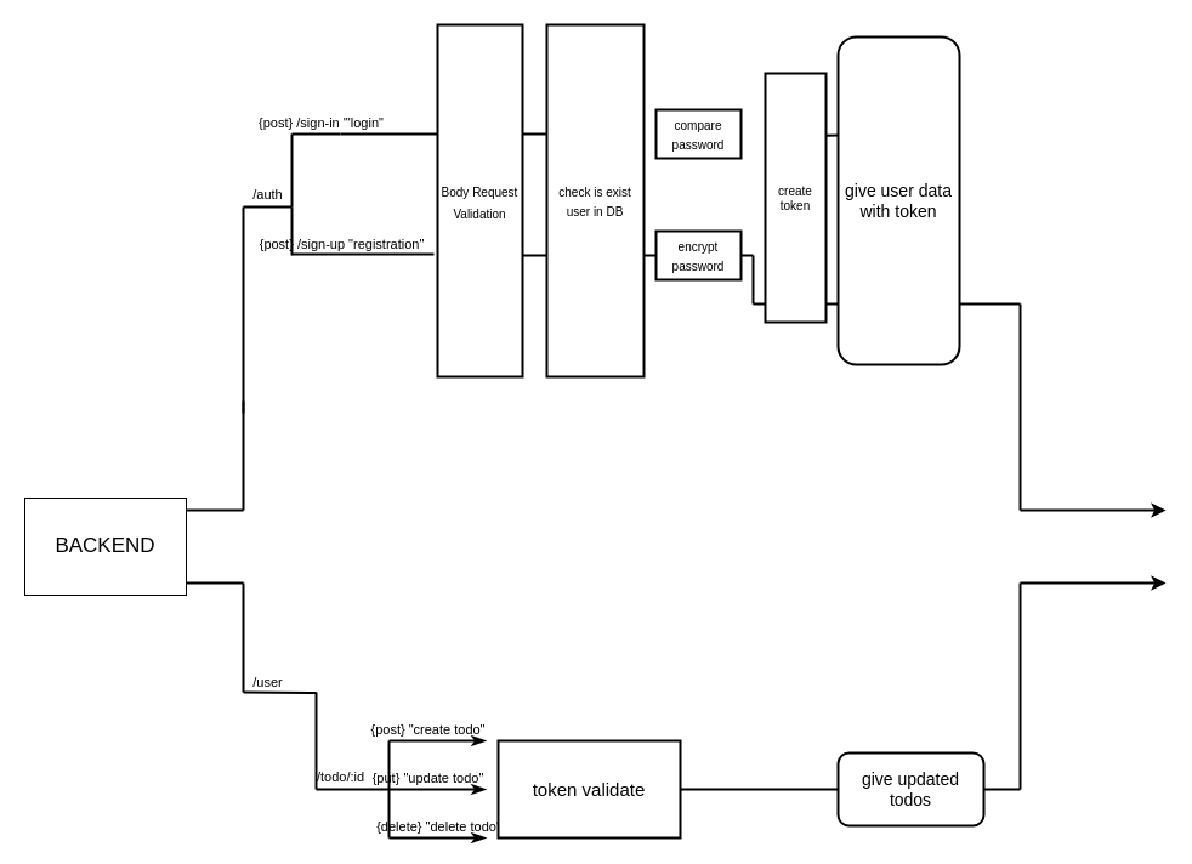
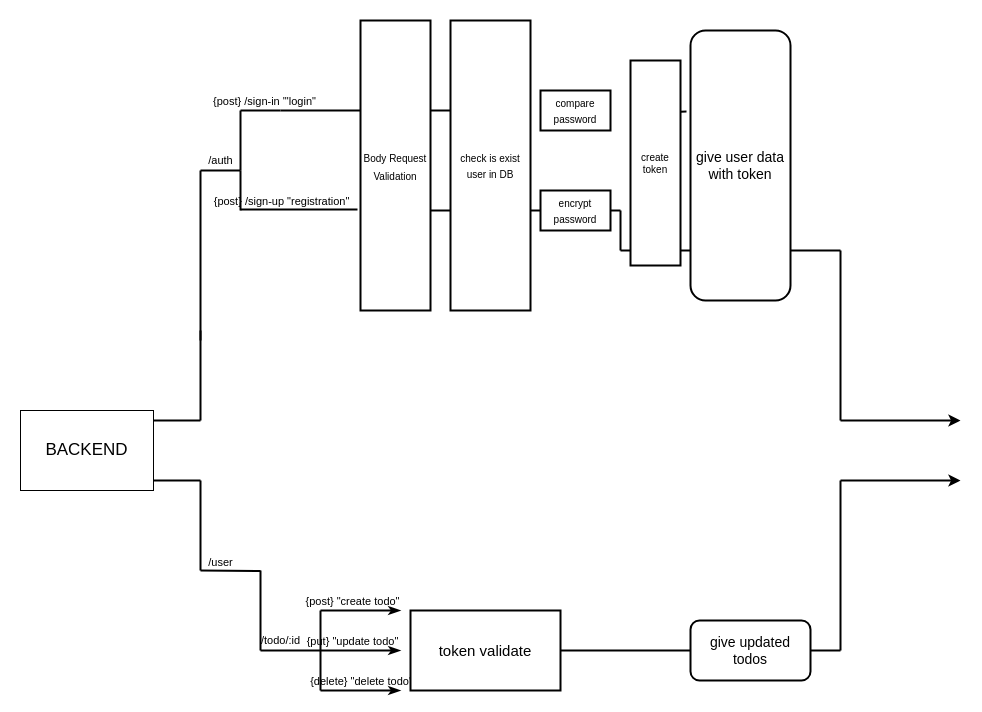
  <mxCell id="0" />
  <mxCell id="1" parent="0" />
  <mxCell id="2" value="BACKEND" style="rounded=0;whiteSpace=wrap;html=1;fontSize=17;" parent="1" vertex="1"><mxGeometry x="20" y="410" width="133" height="80" as="geometry" /></mxCell>
  <mxCell id="3" value="" style="endArrow=none;html=1;rounded=1;labelBackgroundColor=none;labelBorderColor=none;strokeColor=#000000;strokeWidth=2;fontSize=15;fontColor=#000000;" parent="1" edge="1"><mxGeometry width="50" height="50" relative="1" as="geometry"><mxPoint x="200" y="420" as="sourcePoint" /><mxPoint x="200" y="330" as="targetPoint" /><Array as="points" /></mxGeometry></mxCell>
  <mxCell id="4" value="&lt;font style=&quot;font-size: 14px;&quot;&gt;give user data with token&lt;/font&gt;" style="rounded=1;whiteSpace=wrap;html=1;strokeColor=#000000;strokeWidth=2;fontSize=11;fontColor=#000000;fillColor=#FFFFFF;" parent="1" vertex="1"><mxGeometry x="690" y="30" width="100" height="270" as="geometry" /></mxCell>
  <mxCell id="5" value="" style="endArrow=none;html=1;rounded=1;labelBackgroundColor=none;labelBorderColor=none;strokeColor=#000000;strokeWidth=2;fontSize=11;fontColor=#000000;" parent="1" edge="1"><mxGeometry width="50" height="50" relative="1" as="geometry"><mxPoint x="790" y="250" as="sourcePoint" /><mxPoint x="840" y="250" as="targetPoint" /></mxGeometry></mxCell>
  <mxCell id="6" value="" style="endArrow=none;html=1;rounded=1;labelBackgroundColor=none;labelBorderColor=none;strokeColor=#000000;strokeWidth=2;fontSize=11;fontColor=#000000;" parent="1" edge="1"><mxGeometry width="50" height="50" relative="1" as="geometry"><mxPoint x="840" y="420" as="sourcePoint" /><mxPoint x="840" y="250" as="targetPoint" /></mxGeometry></mxCell>
  <mxCell id="7" value="" style="endArrow=classic;html=1;rounded=1;labelBackgroundColor=none;labelBorderColor=none;strokeColor=#000000;strokeWidth=2;fontSize=11;fontColor=#000000;" parent="1" edge="1"><mxGeometry width="50" height="50" relative="1" as="geometry"><mxPoint x="840" y="420" as="sourcePoint" /><mxPoint x="960" y="420" as="targetPoint" /></mxGeometry></mxCell>
  <mxCell id="8" value="" style="endArrow=none;html=1;rounded=1;labelBackgroundColor=none;labelBorderColor=none;strokeColor=#000000;strokeWidth=2;fontSize=11;fontColor=#000000;" parent="1" edge="1"><mxGeometry width="50" height="50" relative="1" as="geometry"><mxPoint x="153" y="420" as="sourcePoint" /><mxPoint x="200" y="420" as="targetPoint" /></mxGeometry></mxCell>
  <mxCell id="9" value="" style="endArrow=none;html=1;rounded=1;labelBackgroundColor=none;labelBorderColor=none;strokeColor=#000000;strokeWidth=2;fontSize=11;fontColor=#000000;" parent="1" edge="1"><mxGeometry width="50" height="50" relative="1" as="geometry"><mxPoint x="153" y="480" as="sourcePoint" /><mxPoint x="200" y="480" as="targetPoint" /></mxGeometry></mxCell>
  <mxCell id="10" value="" style="endArrow=none;html=1;rounded=1;labelBackgroundColor=none;labelBorderColor=none;strokeColor=#000000;strokeWidth=2;fontSize=15;fontColor=#000000;" parent="1" edge="1"><mxGeometry width="50" height="50" relative="1" as="geometry"><mxPoint x="200" y="570" as="sourcePoint" /><mxPoint x="200" y="480" as="targetPoint" /><Array as="points" /></mxGeometry></mxCell>
  <mxCell id="11" value="&lt;span style=&quot;font-size: 11px;&quot;&gt;/user&lt;br&gt;&lt;/span&gt;" style="endArrow=none;html=1;rounded=1;labelBackgroundColor=none;labelBorderColor=none;strokeColor=#000000;strokeWidth=2;fontSize=15;fontColor=#000000;endFill=0;" parent="1" edge="1"><mxGeometry x="-0.336" y="10" width="50" height="50" relative="1" as="geometry"><mxPoint x="200" y="570" as="sourcePoint" /><mxPoint x="260" y="570.5" as="targetPoint" /><mxPoint as="offset" /></mxGeometry></mxCell>
  <mxCell id="12" value="" style="endArrow=none;html=1;rounded=1;labelBackgroundColor=none;labelBorderColor=none;strokeColor=#000000;strokeWidth=2;fontSize=11;fontColor=#000000;" parent="1" edge="1"><mxGeometry width="50" height="50" relative="1" as="geometry"><mxPoint x="260" y="650" as="sourcePoint" /><mxPoint x="260" y="570" as="targetPoint" /><Array as="points" /></mxGeometry></mxCell>
  <mxCell id="13" value="/todo/:id" style="endArrow=none;html=1;rounded=1;labelBackgroundColor=none;labelBorderColor=none;strokeColor=#000000;strokeWidth=2;fontSize=11;fontColor=#000000;" parent="1" edge="1"><mxGeometry x="-0.333" y="10" width="50" height="50" relative="1" as="geometry"><mxPoint x="260" y="650" as="sourcePoint" /><mxPoint x="320" y="650" as="targetPoint" /><mxPoint as="offset" /></mxGeometry></mxCell>
  <mxCell id="14" value="" style="endArrow=none;html=1;rounded=1;labelBackgroundColor=none;labelBorderColor=none;strokeColor=#000000;strokeWidth=2;fontSize=11;fontColor=#000000;" parent="1" edge="1"><mxGeometry width="50" height="50" relative="1" as="geometry"><mxPoint x="320" y="690" as="sourcePoint" /><mxPoint x="320" y="610" as="targetPoint" /></mxGeometry></mxCell>
  <mxCell id="15" value="" style="endArrow=classicThin;html=1;rounded=1;labelBackgroundColor=none;labelBorderColor=none;strokeColor=#000000;strokeWidth=2;fontSize=11;fontColor=#000000;endFill=1;" parent="1" edge="1"><mxGeometry width="50" height="50" relative="1" as="geometry"><mxPoint x="320" y="610" as="sourcePoint" /><mxPoint x="400" y="610" as="targetPoint" /></mxGeometry></mxCell>
  <mxCell id="16" value="{post} &quot;create todo&quot;" style="edgeLabel;html=1;align=center;verticalAlign=middle;resizable=0;points=[];fontSize=11;fontColor=#000000;labelBackgroundColor=none;" parent="15" vertex="1" connectable="0"><mxGeometry x="-0.464" y="-2" relative="1" as="geometry"><mxPoint x="10" y="-12" as="offset" /></mxGeometry></mxCell>
  <mxCell id="17" value="" style="endArrow=classicThin;html=1;rounded=1;labelBackgroundColor=none;labelBorderColor=none;strokeColor=#000000;strokeWidth=2;fontSize=11;fontColor=#000000;endFill=1;" parent="1" edge="1"><mxGeometry width="50" height="50" relative="1" as="geometry"><mxPoint x="320" y="650" as="sourcePoint" /><mxPoint x="400" y="650" as="targetPoint" /></mxGeometry></mxCell>
  <mxCell id="18" value="{put} &quot;update todo&quot;" style="edgeLabel;html=1;align=center;verticalAlign=middle;resizable=0;points=[];fontSize=11;fontColor=#000000;labelBackgroundColor=none;" parent="17" vertex="1" connectable="0"><mxGeometry x="-0.204" y="1" relative="1" as="geometry"><mxPoint x="-1" y="-9" as="offset" /></mxGeometry></mxCell>
  <mxCell id="19" value="" style="endArrow=classicThin;html=1;rounded=1;labelBackgroundColor=none;labelBorderColor=none;strokeColor=#000000;strokeWidth=2;fontSize=11;fontColor=#000000;endFill=1;" parent="1" edge="1"><mxGeometry width="50" height="50" relative="1" as="geometry"><mxPoint x="320" y="690" as="sourcePoint" /><mxPoint x="400" y="690" as="targetPoint" /></mxGeometry></mxCell>
  <mxCell id="20" value="{delete} &quot;delete todo&quot;" style="edgeLabel;html=1;align=center;verticalAlign=middle;resizable=0;points=[];fontSize=11;fontColor=#000000;labelBackgroundColor=none;" parent="19" vertex="1" connectable="0"><mxGeometry x="-0.037" y="4" relative="1" as="geometry"><mxPoint x="1" y="-6" as="offset" /></mxGeometry></mxCell>
  <mxCell id="21" value="&lt;font style=&quot;font-size: 15px;&quot;&gt;token validate&lt;br&gt;&lt;/font&gt;" style="rounded=0;whiteSpace=wrap;html=1;labelBackgroundColor=none;strokeColor=#000000;strokeWidth=2;fontSize=11;fontColor=#000000;fillColor=#FFFFFF;" parent="1" vertex="1"><mxGeometry x="410" y="610" width="150" height="80" as="geometry" /></mxCell>
  <mxCell id="22" value="&lt;font style=&quot;font-size: 10px;&quot;&gt;Body Request Validation&lt;/font&gt;" style="rounded=0;whiteSpace=wrap;html=1;labelBackgroundColor=none;strokeColor=#000000;strokeWidth=2;fontSize=15;fontColor=#000000;fillColor=#FFFFFF;" parent="1" vertex="1"><mxGeometry x="360" y="20" width="70" height="290" as="geometry" /></mxCell>
  <mxCell id="23" value="&lt;font style=&quot;font-size: 10px;&quot;&gt;encrypt password&lt;/font&gt;" style="rounded=0;whiteSpace=wrap;html=1;labelBackgroundColor=none;strokeColor=#000000;strokeWidth=2;fontSize=13;fontColor=#000000;fillColor=#FFFFFF;" parent="1" vertex="1"><mxGeometry x="540" y="190" width="70" height="40" as="geometry" /></mxCell>
  <mxCell id="24" value="&lt;font style=&quot;font-size: 10px;&quot;&gt;check is exist user in DB&lt;/font&gt;" style="rounded=0;whiteSpace=wrap;html=1;labelBackgroundColor=none;strokeColor=#000000;strokeWidth=2;fontSize=13;fontColor=#000000;fillColor=#FFFFFF;" parent="1" vertex="1"><mxGeometry x="450" y="20" width="80" height="290" as="geometry" /></mxCell>
  <mxCell id="25" value="" style="endArrow=none;html=1;rounded=1;labelBackgroundColor=none;labelBorderColor=none;strokeColor=#000000;strokeWidth=2;fontSize=13;fontColor=#000000;" parent="1" edge="1"><mxGeometry width="50" height="50" relative="1" as="geometry"><mxPoint x="430" y="210" as="sourcePoint" /><mxPoint x="450" y="210" as="targetPoint" /></mxGeometry></mxCell>
  <mxCell id="26" value="create token" style="rounded=0;whiteSpace=wrap;html=1;labelBackgroundColor=none;strokeColor=#000000;strokeWidth=2;fontSize=10;fontColor=#000000;fillColor=#FFFFFF;" parent="1" vertex="1"><mxGeometry x="630" y="60" width="50" height="205" as="geometry" /></mxCell>
  <mxCell id="27" value="" style="endArrow=none;html=1;rounded=1;labelBackgroundColor=none;labelBorderColor=none;strokeColor=#000000;strokeWidth=2;fontSize=10;fontColor=#000000;exitX=1;exitY=0.5;exitDx=0;exitDy=0;" parent="1" source="23" edge="1"><mxGeometry width="50" height="50" relative="1" as="geometry"><mxPoint x="620" y="300" as="sourcePoint" /><mxPoint x="620" y="210" as="targetPoint" /></mxGeometry></mxCell>
  <mxCell id="28" value="" style="endArrow=none;html=1;rounded=1;labelBackgroundColor=none;labelBorderColor=none;strokeColor=#000000;strokeWidth=2;fontSize=10;fontColor=#000000;" parent="1" edge="1"><mxGeometry width="50" height="50" relative="1" as="geometry"><mxPoint x="620" y="210" as="sourcePoint" /><mxPoint x="620" y="250" as="targetPoint" /></mxGeometry></mxCell>
  <mxCell id="29" value="" style="endArrow=none;html=1;rounded=1;labelBackgroundColor=none;labelBorderColor=none;strokeColor=#000000;strokeWidth=2;fontSize=10;fontColor=#000000;" parent="1" edge="1"><mxGeometry width="50" height="50" relative="1" as="geometry"><mxPoint x="620" y="250" as="sourcePoint" /><mxPoint x="630" y="250" as="targetPoint" /></mxGeometry></mxCell>
  <mxCell id="30" value="" style="endArrow=none;html=1;rounded=1;labelBackgroundColor=none;labelBorderColor=none;strokeColor=#000000;strokeWidth=2;fontSize=10;fontColor=#000000;" parent="1" edge="1"><mxGeometry width="50" height="50" relative="1" as="geometry"><mxPoint x="690" y="250" as="sourcePoint" /><mxPoint x="680" y="250" as="targetPoint" /></mxGeometry></mxCell>
  <mxCell id="31" value="" style="endArrow=none;html=1;rounded=1;labelBackgroundColor=none;labelBorderColor=none;strokeColor=#000000;strokeWidth=2;fontSize=14;fontColor=#000000;exitX=1;exitY=0.5;exitDx=0;exitDy=0;" parent="1" source="21" edge="1"><mxGeometry width="50" height="50" relative="1" as="geometry"><mxPoint x="700" y="530" as="sourcePoint" /><mxPoint x="690" y="650" as="targetPoint" /></mxGeometry></mxCell>
  <mxCell id="32" value="give updated todos" style="rounded=1;whiteSpace=wrap;html=1;labelBackgroundColor=none;strokeColor=#000000;strokeWidth=2;fontSize=14;fontColor=#000000;fillColor=#FFFFFF;" parent="1" vertex="1"><mxGeometry x="690" y="620" width="120" height="60" as="geometry" /></mxCell>
  <mxCell id="33" value="" style="endArrow=none;html=1;rounded=1;labelBackgroundColor=none;labelBorderColor=none;strokeColor=#000000;strokeWidth=2;fontSize=11;fontColor=#000000;exitX=1;exitY=0.5;exitDx=0;exitDy=0;" parent="1" source="32" edge="1"><mxGeometry width="50" height="50" relative="1" as="geometry"><mxPoint x="800" y="260" as="sourcePoint" /><mxPoint x="840" y="650" as="targetPoint" /></mxGeometry></mxCell>
  <mxCell id="34" value="" style="endArrow=none;html=1;rounded=1;labelBackgroundColor=none;labelBorderColor=none;strokeColor=#000000;strokeWidth=2;fontSize=11;fontColor=#000000;" parent="1" edge="1"><mxGeometry width="50" height="50" relative="1" as="geometry"><mxPoint x="840" y="650" as="sourcePoint" /><mxPoint x="840" y="480" as="targetPoint" /></mxGeometry></mxCell>
  <mxCell id="35" value="" style="endArrow=classic;html=1;rounded=1;labelBackgroundColor=none;labelBorderColor=none;strokeColor=#000000;strokeWidth=2;fontSize=11;fontColor=#000000;" parent="1" edge="1"><mxGeometry width="50" height="50" relative="1" as="geometry"><mxPoint x="840" y="480" as="sourcePoint" /><mxPoint x="960" y="480" as="targetPoint" /></mxGeometry></mxCell>
  <mxCell id="36" value="" style="endArrow=none;html=1;rounded=1;labelBackgroundColor=none;labelBorderColor=none;strokeColor=#000000;strokeWidth=2;fontSize=11;fontColor=#000000;" parent="1" edge="1"><mxGeometry width="50" height="50" relative="1" as="geometry"><mxPoint x="200" y="340" as="sourcePoint" /><mxPoint x="200" y="170" as="targetPoint" /></mxGeometry></mxCell>
  <mxCell id="37" value="/auth" style="endArrow=none;html=1;rounded=1;labelBackgroundColor=none;labelBorderColor=none;strokeColor=#000000;strokeWidth=2;fontSize=11;fontColor=#000000;" parent="1" edge="1"><mxGeometry y="10" width="50" height="50" relative="1" as="geometry"><mxPoint x="200" y="170" as="sourcePoint" /><mxPoint x="240" y="170" as="targetPoint" /><mxPoint as="offset" /></mxGeometry></mxCell>
  <mxCell id="38" value="" style="endArrow=none;html=1;rounded=1;labelBackgroundColor=none;labelBorderColor=none;strokeColor=#000000;strokeWidth=2;fontSize=11;fontColor=#000000;" parent="1" edge="1"><mxGeometry width="50" height="50" relative="1" as="geometry"><mxPoint x="240" y="170" as="sourcePoint" /><mxPoint x="240" y="110" as="targetPoint" /></mxGeometry></mxCell>
  <mxCell id="39" value="" style="endArrow=none;html=1;rounded=1;labelBackgroundColor=none;labelBorderColor=none;strokeColor=#000000;strokeWidth=2;fontSize=11;fontColor=#000000;" parent="1" edge="1"><mxGeometry width="50" height="50" relative="1" as="geometry"><mxPoint x="240" y="110" as="sourcePoint" /><mxPoint x="280" y="110" as="targetPoint" /></mxGeometry></mxCell>
  <mxCell id="40" value="{post} /sign-in '&quot;login&quot;" style="edgeLabel;html=1;align=center;verticalAlign=middle;resizable=0;points=[];fontSize=11;fontColor=#000000;labelBackgroundColor=none;" parent="39" vertex="1" connectable="0"><mxGeometry x="0.174" y="2" relative="1" as="geometry"><mxPoint y="-8" as="offset" /></mxGeometry></mxCell>
  <mxCell id="41" value="" style="endArrow=none;html=1;rounded=1;labelBackgroundColor=none;labelBorderColor=none;strokeColor=#000000;strokeWidth=2;fontSize=11;fontColor=#000000;entryX=0;entryY=0.5;entryDx=0;entryDy=0;" parent="1" target="23" edge="1"><mxGeometry width="50" height="50" relative="1" as="geometry"><mxPoint x="530" y="210" as="sourcePoint" /><mxPoint x="530" y="180" as="targetPoint" /></mxGeometry></mxCell>
  <mxCell id="42" value="" style="endArrow=none;html=1;rounded=1;labelBackgroundColor=none;labelBorderColor=none;strokeColor=#000000;strokeWidth=2;fontSize=11;fontColor=#000000;" parent="1" edge="1"><mxGeometry width="50" height="50" relative="1" as="geometry"><mxPoint x="280" y="110" as="sourcePoint" /><mxPoint x="360" y="110" as="targetPoint" /></mxGeometry></mxCell>
  <mxCell id="43" value="" style="endArrow=none;html=1;rounded=1;labelBackgroundColor=none;labelBorderColor=none;strokeColor=#000000;strokeWidth=2;fontSize=13;fontColor=#000000;" parent="1" edge="1"><mxGeometry width="50" height="50" relative="1" as="geometry"><mxPoint x="430" y="110" as="sourcePoint" /><mxPoint x="450" y="110" as="targetPoint" /><Array as="points"><mxPoint x="440" y="110" /></Array></mxGeometry></mxCell>
  <mxCell id="44" value="" style="endArrow=none;html=1;strokeColor=#000000;strokeWidth=2;" parent="1" edge="1"><mxGeometry width="50" height="50" relative="1" as="geometry"><mxPoint x="240" y="170" as="sourcePoint" /><mxPoint x="240" y="210" as="targetPoint" /></mxGeometry></mxCell>
- <mxCell id="45" value="" style="endArrow=none;html=1;strokeColor=#000000;strokeWidth=2;exitX=1;exitY=0.25;exitDx=0;exitDy=0;entryX=0;entryY=0.3;entryDx=0;entryDy=0;entryPerimeter=0;" parent="1" source="26" target="4" edge="1"><mxGeometry width="50" height="50" relative="1" as="geometry"><mxPoint x="640" y="220" as="sourcePoint" /><mxPoint x="690" y="170" as="targetPoint" /></mxGeometry></mxCell>
+ <mxCell id="45" value="" style="endArrow=none;html=1;strokeColor=#000000;strokeWidth=2;exitX=1;exitY=0.25;exitDx=0;exitDy=0;entryX=0;entryY=0.3;entryDx=0;entryDy=0;entryPerimeter=0;dashed=1;" parent="1" source="26" target="4" edge="1"><mxGeometry width="50" height="50" relative="1" as="geometry"><mxPoint x="640" y="220" as="sourcePoint" /><mxPoint x="690" y="170" as="targetPoint" /></mxGeometry></mxCell>
  <mxCell id="46" value="" style="endArrow=none;html=1;strokeColor=#000000;strokeWidth=2;entryX=-0.043;entryY=0.652;entryDx=0;entryDy=0;entryPerimeter=0;" parent="1" target="22" edge="1"><mxGeometry width="50" height="50" relative="1" as="geometry"><mxPoint x="240" y="209" as="sourcePoint" /><mxPoint x="480" y="170" as="targetPoint" /></mxGeometry></mxCell>
  <mxCell id="47" value="{post} /sign-up &quot;registration&quot;" style="edgeLabel;html=1;align=center;verticalAlign=middle;resizable=0;points=[];fontSize=11;fontColor=#000000;labelBackgroundColor=none;" vertex="1" connectable="0" parent="1"><mxGeometry x="280" y="200" as="geometry" /></mxCell>
  <mxCell id="48" value="&lt;font style=&quot;font-size: 10px;&quot;&gt;compare password&lt;br&gt;&lt;/font&gt;" style="rounded=0;whiteSpace=wrap;html=1;labelBackgroundColor=none;strokeColor=#000000;strokeWidth=2;fontSize=13;fontColor=#000000;fillColor=#FFFFFF;" vertex="1" parent="1"><mxGeometry x="540" y="90" width="70" height="40" as="geometry" /></mxCell>
